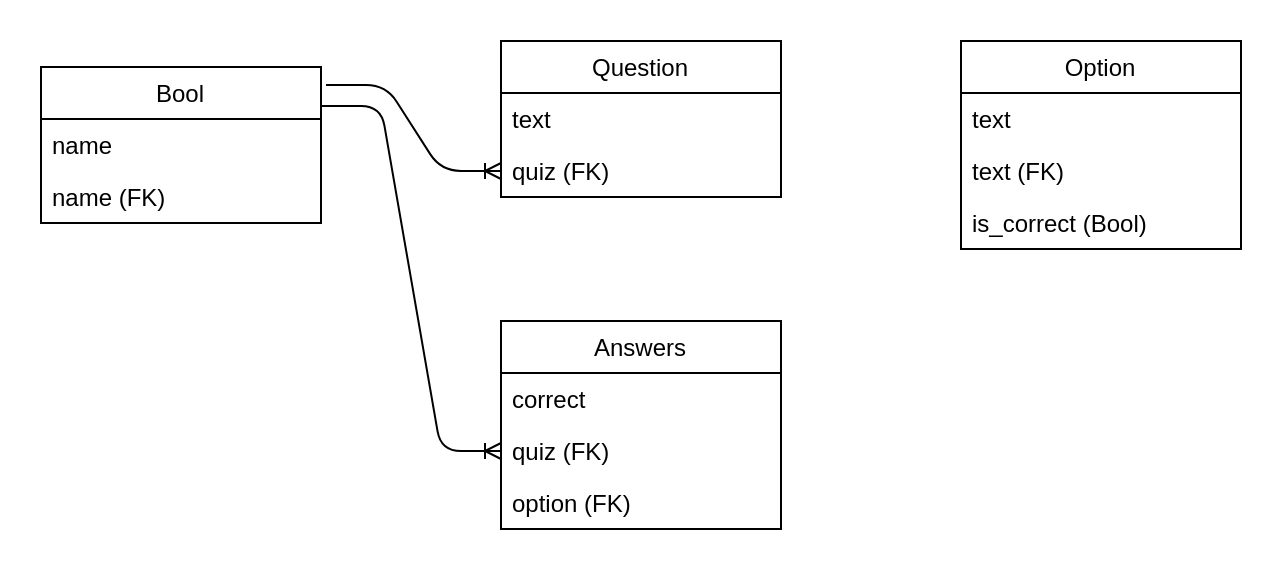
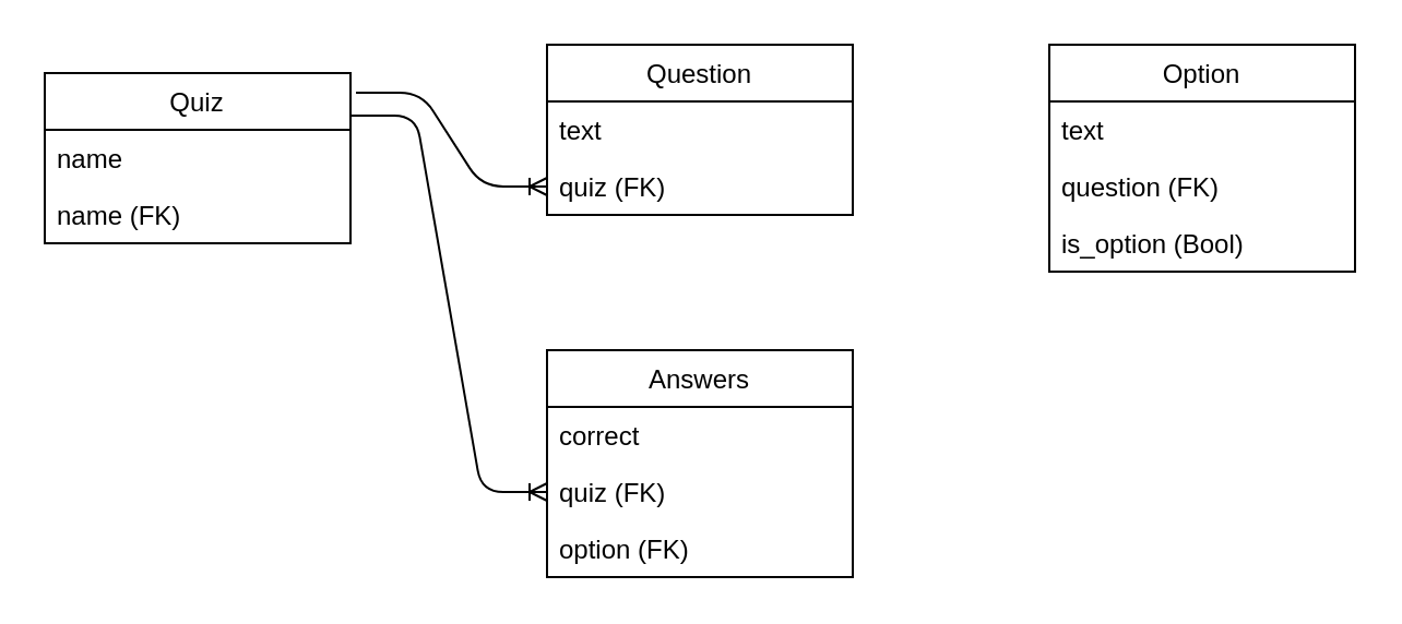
  <mxCell id="0" />
  <mxCell id="1" parent="0" />
- <mxCell id="2" value="Bool" style="swimlane;fontStyle=0;childLayout=stackLayout;horizontal=1;startSize=26;fillColor=none;horizontalStack=0;resizeParent=1;resizeParentMax=0;resizeLast=0;collapsible=1;marginBottom=0;" parent="1" vertex="1"><mxGeometry x="20" y="33" width="140" height="78" as="geometry" /></mxCell>
+ <mxCell id="2" value="Quiz" style="swimlane;fontStyle=0;childLayout=stackLayout;horizontal=1;startSize=26;fillColor=none;horizontalStack=0;resizeParent=1;resizeParentMax=0;resizeLast=0;collapsible=1;marginBottom=0;" parent="1" vertex="1"><mxGeometry x="20" y="33" width="140" height="78" as="geometry" /></mxCell>
  <mxCell id="3" value="name" style="text;strokeColor=none;fillColor=none;align=left;verticalAlign=top;spacingLeft=4;spacingRight=4;overflow=hidden;rotatable=0;points=[[0,0.5],[1,0.5]];portConstraint=eastwest;" parent="2" vertex="1"><mxGeometry y="26" width="140" height="26" as="geometry" /></mxCell>
  <mxCell id="4" value="name (FK)" style="text;strokeColor=none;fillColor=none;align=left;verticalAlign=top;spacingLeft=4;spacingRight=4;overflow=hidden;rotatable=0;points=[[0,0.5],[1,0.5]];portConstraint=eastwest;" parent="2" vertex="1"><mxGeometry y="52" width="140" height="26" as="geometry" /></mxCell>
  <mxCell id="5" value="Question" style="swimlane;fontStyle=0;childLayout=stackLayout;horizontal=1;startSize=26;fillColor=none;horizontalStack=0;resizeParent=1;resizeParentMax=0;resizeLast=0;collapsible=1;marginBottom=0;" parent="1" vertex="1"><mxGeometry x="250" y="20" width="140" height="78" as="geometry" /></mxCell>
  <mxCell id="6" value="text" style="text;strokeColor=none;fillColor=none;align=left;verticalAlign=top;spacingLeft=4;spacingRight=4;overflow=hidden;rotatable=0;points=[[0,0.5],[1,0.5]];portConstraint=eastwest;" parent="5" vertex="1"><mxGeometry y="26" width="140" height="26" as="geometry" /></mxCell>
  <mxCell id="7" value="quiz (FK)" style="text;strokeColor=none;fillColor=none;align=left;verticalAlign=top;spacingLeft=4;spacingRight=4;overflow=hidden;rotatable=0;points=[[0,0.5],[1,0.5]];portConstraint=eastwest;" parent="5" vertex="1"><mxGeometry y="52" width="140" height="26" as="geometry" /></mxCell>
  <mxCell id="8" value="" style="edgeStyle=entityRelationEdgeStyle;fontSize=12;html=1;endArrow=ERoneToMany;exitX=1.018;exitY=0.116;exitDx=0;exitDy=0;exitPerimeter=0;" parent="1" source="2" target="7" edge="1"><mxGeometry width="100" height="100" relative="1" as="geometry"><mxPoint x="210" y="293" as="sourcePoint" /><mxPoint x="310" y="193" as="targetPoint" /></mxGeometry></mxCell>
  <mxCell id="9" value="Option" style="swimlane;fontStyle=0;childLayout=stackLayout;horizontal=1;startSize=26;fillColor=none;horizontalStack=0;resizeParent=1;resizeParentMax=0;resizeLast=0;collapsible=1;marginBottom=0;" parent="1" vertex="1"><mxGeometry x="480" y="20" width="140" height="104" as="geometry" /></mxCell>
  <mxCell id="10" value="text" style="text;strokeColor=none;fillColor=none;align=left;verticalAlign=top;spacingLeft=4;spacingRight=4;overflow=hidden;rotatable=0;points=[[0,0.5],[1,0.5]];portConstraint=eastwest;" parent="9" vertex="1"><mxGeometry y="26" width="140" height="26" as="geometry" /></mxCell>
- <mxCell id="11" value="text (FK)" style="text;strokeColor=none;fillColor=none;align=left;verticalAlign=top;spacingLeft=4;spacingRight=4;overflow=hidden;rotatable=0;points=[[0,0.5],[1,0.5]];portConstraint=eastwest;" parent="9" vertex="1"><mxGeometry y="52" width="140" height="26" as="geometry" /></mxCell>
- <mxCell id="12" value="is_correct (Bool)" style="text;strokeColor=none;fillColor=none;align=left;verticalAlign=top;spacingLeft=4;spacingRight=4;overflow=hidden;rotatable=0;points=[[0,0.5],[1,0.5]];portConstraint=eastwest;" parent="9" vertex="1"><mxGeometry y="78" width="140" height="26" as="geometry" /></mxCell>
+ <mxCell id="11" value="question (FK)" style="text;strokeColor=none;fillColor=none;align=left;verticalAlign=top;spacingLeft=4;spacingRight=4;overflow=hidden;rotatable=0;points=[[0,0.5],[1,0.5]];portConstraint=eastwest;" parent="9" vertex="1"><mxGeometry y="52" width="140" height="26" as="geometry" /></mxCell>
+ <mxCell id="12" value="is_option (Bool)" style="text;strokeColor=none;fillColor=none;align=left;verticalAlign=top;spacingLeft=4;spacingRight=4;overflow=hidden;rotatable=0;points=[[0,0.5],[1,0.5]];portConstraint=eastwest;" parent="9" vertex="1"><mxGeometry y="78" width="140" height="26" as="geometry" /></mxCell>
  <mxCell id="13" value="Answers" style="swimlane;fontStyle=0;childLayout=stackLayout;horizontal=1;startSize=26;fillColor=none;horizontalStack=0;resizeParent=1;resizeParentMax=0;resizeLast=0;collapsible=1;marginBottom=0;" parent="1" vertex="1"><mxGeometry x="250" y="160" width="140" height="104" as="geometry" /></mxCell>
  <mxCell id="14" value="correct" style="text;strokeColor=none;fillColor=none;align=left;verticalAlign=top;spacingLeft=4;spacingRight=4;overflow=hidden;rotatable=0;points=[[0,0.5],[1,0.5]];portConstraint=eastwest;" parent="13" vertex="1"><mxGeometry y="26" width="140" height="26" as="geometry" /></mxCell>
  <mxCell id="15" value="quiz (FK)" style="text;strokeColor=none;fillColor=none;align=left;verticalAlign=top;spacingLeft=4;spacingRight=4;overflow=hidden;rotatable=0;points=[[0,0.5],[1,0.5]];portConstraint=eastwest;" parent="13" vertex="1"><mxGeometry y="52" width="140" height="26" as="geometry" /></mxCell>
  <mxCell id="16" value="option (FK)" style="text;strokeColor=none;fillColor=none;align=left;verticalAlign=top;spacingLeft=4;spacingRight=4;overflow=hidden;rotatable=0;points=[[0,0.5],[1,0.5]];portConstraint=eastwest;" parent="13" vertex="1"><mxGeometry y="78" width="140" height="26" as="geometry" /></mxCell>
  <mxCell id="17" value="" style="edgeStyle=entityRelationEdgeStyle;fontSize=12;html=1;endArrow=ERoneToMany;exitX=1;exitY=0.25;exitDx=0;exitDy=0;entryX=0;entryY=0.5;entryDx=0;entryDy=0;" parent="1" source="2" target="15" edge="1"><mxGeometry width="100" height="100" relative="1" as="geometry"><mxPoint x="172.52" y="52.048" as="sourcePoint" /><mxPoint x="260" y="95" as="targetPoint" /></mxGeometry></mxCell>
